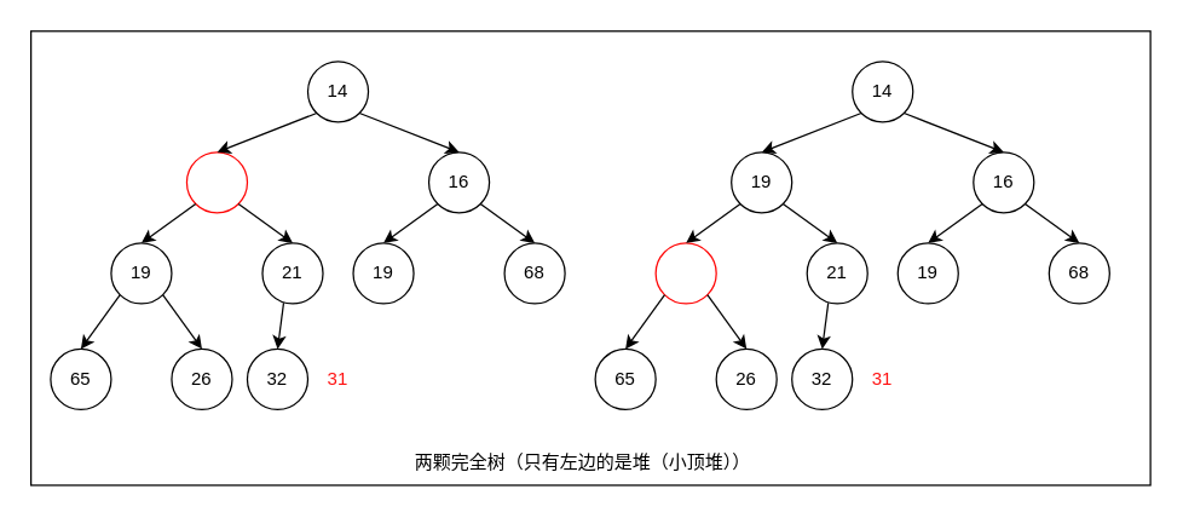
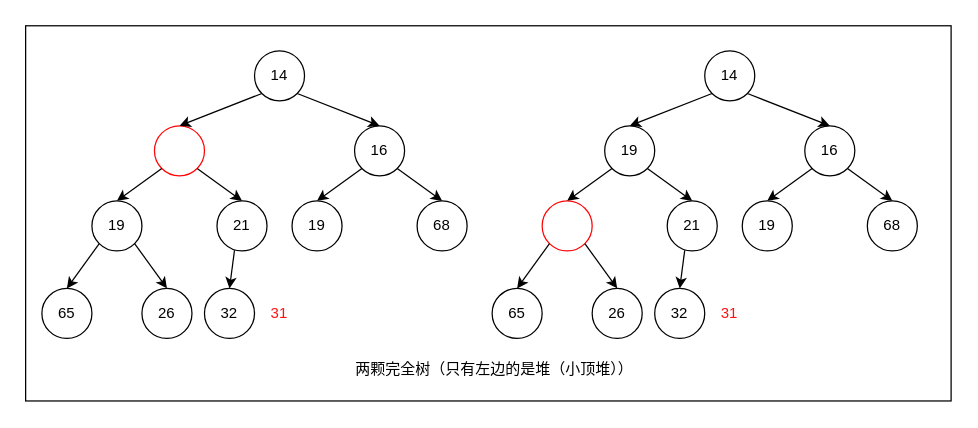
  <mxCell id="0" />
  <mxCell id="1" parent="0" />
  <mxCell id="2" value="" style="rounded=0;whiteSpace=wrap;html=1;strokeColor=#000000;fontColor=#000000;" parent="1" vertex="1"><mxGeometry x="20" y="20" width="740" height="300" as="geometry" /></mxCell>
  <mxCell id="3" value="14" style="ellipse;whiteSpace=wrap;html=1;aspect=fixed;" parent="1" vertex="1"><mxGeometry x="203" y="40" width="40" height="40" as="geometry" /></mxCell>
  <mxCell id="4" value="" style="ellipse;whiteSpace=wrap;html=1;aspect=fixed;strokeColor=#FF0505;" parent="1" vertex="1"><mxGeometry x="123" y="100" width="40" height="40" as="geometry" /></mxCell>
  <mxCell id="5" value="16" style="ellipse;whiteSpace=wrap;html=1;aspect=fixed;" parent="1" vertex="1"><mxGeometry x="283" y="100" width="40" height="40" as="geometry" /></mxCell>
  <mxCell id="6" value="19" style="ellipse;whiteSpace=wrap;html=1;aspect=fixed;" parent="1" vertex="1"><mxGeometry x="73" y="160" width="40" height="40" as="geometry" /></mxCell>
  <mxCell id="7" value="68" style="ellipse;whiteSpace=wrap;html=1;aspect=fixed;" parent="1" vertex="1"><mxGeometry x="333" y="160" width="40" height="40" as="geometry" /></mxCell>
  <mxCell id="8" value="19" style="ellipse;whiteSpace=wrap;html=1;aspect=fixed;" parent="1" vertex="1"><mxGeometry x="233" y="160" width="40" height="40" as="geometry" /></mxCell>
  <mxCell id="9" value="21" style="ellipse;whiteSpace=wrap;html=1;aspect=fixed;" parent="1" vertex="1"><mxGeometry x="173" y="160" width="40" height="40" as="geometry" /></mxCell>
  <mxCell id="10" value="65" style="ellipse;whiteSpace=wrap;html=1;aspect=fixed;" parent="1" vertex="1"><mxGeometry x="33" y="230" width="40" height="40" as="geometry" /></mxCell>
  <mxCell id="11" value="32" style="ellipse;whiteSpace=wrap;html=1;aspect=fixed;" parent="1" vertex="1"><mxGeometry x="163" y="230" width="40" height="40" as="geometry" /></mxCell>
  <mxCell id="12" value="26" style="ellipse;whiteSpace=wrap;html=1;aspect=fixed;" parent="1" vertex="1"><mxGeometry x="113" y="230" width="40" height="40" as="geometry" /></mxCell>
  <mxCell id="13" value="" style="endArrow=classic;html=1;rounded=0;entryX=0.5;entryY=0;entryDx=0;entryDy=0;exitX=0;exitY=1;exitDx=0;exitDy=0;" parent="1" source="3" target="4" edge="1"><mxGeometry width="50" height="50" relative="1" as="geometry"><mxPoint x="203" y="100" as="sourcePoint" /><mxPoint x="313" y="190" as="targetPoint" /></mxGeometry></mxCell>
  <mxCell id="14" value="" style="endArrow=classic;html=1;rounded=0;entryX=0.5;entryY=0;entryDx=0;entryDy=0;exitX=1;exitY=1;exitDx=0;exitDy=0;" parent="1" source="3" target="5" edge="1"><mxGeometry width="50" height="50" relative="1" as="geometry"><mxPoint x="293" y="60" as="sourcePoint" /><mxPoint x="167" y="116" as="targetPoint" /></mxGeometry></mxCell>
  <mxCell id="15" value="" style="endArrow=classic;html=1;rounded=0;entryX=0.5;entryY=0;entryDx=0;entryDy=0;exitX=0;exitY=1;exitDx=0;exitDy=0;" parent="1" source="4" target="6" edge="1"><mxGeometry width="50" height="50" relative="1" as="geometry"><mxPoint x="219" y="84" as="sourcePoint" /><mxPoint x="167" y="116" as="targetPoint" /></mxGeometry></mxCell>
  <mxCell id="16" value="" style="endArrow=classic;html=1;rounded=0;entryX=0.5;entryY=0;entryDx=0;entryDy=0;exitX=1;exitY=1;exitDx=0;exitDy=0;" parent="1" source="4" target="9" edge="1"><mxGeometry width="50" height="50" relative="1" as="geometry"><mxPoint x="139" y="144" as="sourcePoint" /><mxPoint x="117" y="176" as="targetPoint" /></mxGeometry></mxCell>
  <mxCell id="17" value="" style="endArrow=classic;html=1;rounded=0;entryX=0.5;entryY=0;entryDx=0;entryDy=0;exitX=0;exitY=1;exitDx=0;exitDy=0;" parent="1" source="6" target="10" edge="1"><mxGeometry width="50" height="50" relative="1" as="geometry"><mxPoint x="139" y="144" as="sourcePoint" /><mxPoint x="117" y="176" as="targetPoint" /></mxGeometry></mxCell>
  <mxCell id="18" value="" style="endArrow=classic;html=1;rounded=0;entryX=0.5;entryY=0;entryDx=0;entryDy=0;exitX=1;exitY=1;exitDx=0;exitDy=0;" parent="1" source="6" target="12" edge="1"><mxGeometry width="50" height="50" relative="1" as="geometry"><mxPoint x="89" y="204" as="sourcePoint" /><mxPoint x="63" y="240" as="targetPoint" /></mxGeometry></mxCell>
  <mxCell id="19" value="" style="endArrow=classic;html=1;rounded=0;entryX=0.5;entryY=0;entryDx=0;entryDy=0;exitX=0.35;exitY=0.988;exitDx=0;exitDy=0;exitPerimeter=0;" parent="1" source="9" target="11" edge="1"><mxGeometry width="50" height="50" relative="1" as="geometry"><mxPoint x="117" y="204" as="sourcePoint" /><mxPoint x="143" y="240" as="targetPoint" /></mxGeometry></mxCell>
  <mxCell id="20" value="" style="endArrow=classic;html=1;rounded=0;entryX=0.5;entryY=0;entryDx=0;entryDy=0;exitX=0;exitY=1;exitDx=0;exitDy=0;" parent="1" source="5" target="8" edge="1"><mxGeometry width="50" height="50" relative="1" as="geometry"><mxPoint x="197" y="210" as="sourcePoint" /><mxPoint x="193" y="240" as="targetPoint" /></mxGeometry></mxCell>
  <mxCell id="21" value="" style="endArrow=classic;html=1;rounded=0;entryX=0.5;entryY=0;entryDx=0;entryDy=0;exitX=1;exitY=1;exitDx=0;exitDy=0;" parent="1" source="5" target="7" edge="1"><mxGeometry width="50" height="50" relative="1" as="geometry"><mxPoint x="299" y="144" as="sourcePoint" /><mxPoint x="263" y="170" as="targetPoint" /></mxGeometry></mxCell>
- <mxCell id="22" value="两颗完全树（只有左边的是堆（小顶堆））" style="text;html=1;strokeColor=none;fillColor=none;align=center;verticalAlign=middle;whiteSpace=wrap;rounded=0;fontColor=#000000;" parent="1" vertex="1"><mxGeometry x="250" y="290" width="270" height="30" as="geometry" /></mxCell>
+ <mxCell id="22" value="两颗完全树（只有左边的是堆（小顶堆））" style="text;html=1;strokeColor=none;fillColor=none;align=center;verticalAlign=middle;whiteSpace=wrap;rounded=0;fontColor=#000000;" parent="1" vertex="1"><mxGeometry x="260" y="280" width="270" height="30" as="geometry" /></mxCell>
  <mxCell id="23" value="31" style="text;html=1;strokeColor=none;fillColor=none;align=center;verticalAlign=middle;whiteSpace=wrap;rounded=0;fontColor=#FF1212;" vertex="1" parent="1"><mxGeometry x="193" y="235" width="60" height="30" as="geometry" /></mxCell>
  <mxCell id="24" value="14" style="ellipse;whiteSpace=wrap;html=1;aspect=fixed;" vertex="1" parent="1"><mxGeometry x="563" y="40" width="40" height="40" as="geometry" /></mxCell>
  <mxCell id="25" value="19" style="ellipse;whiteSpace=wrap;html=1;aspect=fixed;strokeColor=#000000;" vertex="1" parent="1"><mxGeometry x="483" y="100" width="40" height="40" as="geometry" /></mxCell>
  <mxCell id="26" value="16" style="ellipse;whiteSpace=wrap;html=1;aspect=fixed;" vertex="1" parent="1"><mxGeometry x="643" y="100" width="40" height="40" as="geometry" /></mxCell>
  <mxCell id="27" value="" style="ellipse;whiteSpace=wrap;html=1;aspect=fixed;strokeColor=#FF0505;" vertex="1" parent="1"><mxGeometry x="433" y="160" width="40" height="40" as="geometry" /></mxCell>
  <mxCell id="28" value="68" style="ellipse;whiteSpace=wrap;html=1;aspect=fixed;" vertex="1" parent="1"><mxGeometry x="693" y="160" width="40" height="40" as="geometry" /></mxCell>
  <mxCell id="29" value="19" style="ellipse;whiteSpace=wrap;html=1;aspect=fixed;" vertex="1" parent="1"><mxGeometry x="593" y="160" width="40" height="40" as="geometry" /></mxCell>
  <mxCell id="30" value="21" style="ellipse;whiteSpace=wrap;html=1;aspect=fixed;" vertex="1" parent="1"><mxGeometry x="533" y="160" width="40" height="40" as="geometry" /></mxCell>
  <mxCell id="31" value="65" style="ellipse;whiteSpace=wrap;html=1;aspect=fixed;" vertex="1" parent="1"><mxGeometry x="393" y="230" width="40" height="40" as="geometry" /></mxCell>
  <mxCell id="32" value="32" style="ellipse;whiteSpace=wrap;html=1;aspect=fixed;" vertex="1" parent="1"><mxGeometry x="523" y="230" width="40" height="40" as="geometry" /></mxCell>
  <mxCell id="33" value="26" style="ellipse;whiteSpace=wrap;html=1;aspect=fixed;" vertex="1" parent="1"><mxGeometry x="473" y="230" width="40" height="40" as="geometry" /></mxCell>
  <mxCell id="34" value="" style="endArrow=classic;html=1;rounded=0;entryX=0.5;entryY=0;entryDx=0;entryDy=0;exitX=0;exitY=1;exitDx=0;exitDy=0;" edge="1" parent="1" source="24" target="25"><mxGeometry width="50" height="50" relative="1" as="geometry"><mxPoint x="563" y="100" as="sourcePoint" /><mxPoint x="673" y="190" as="targetPoint" /></mxGeometry></mxCell>
  <mxCell id="35" value="" style="endArrow=classic;html=1;rounded=0;entryX=0.5;entryY=0;entryDx=0;entryDy=0;exitX=1;exitY=1;exitDx=0;exitDy=0;" edge="1" parent="1" source="24" target="26"><mxGeometry width="50" height="50" relative="1" as="geometry"><mxPoint x="653" y="60" as="sourcePoint" /><mxPoint x="527" y="116" as="targetPoint" /></mxGeometry></mxCell>
  <mxCell id="36" value="" style="endArrow=classic;html=1;rounded=0;entryX=0.5;entryY=0;entryDx=0;entryDy=0;exitX=0;exitY=1;exitDx=0;exitDy=0;" edge="1" parent="1" source="25" target="27"><mxGeometry width="50" height="50" relative="1" as="geometry"><mxPoint x="579" y="84" as="sourcePoint" /><mxPoint x="527" y="116" as="targetPoint" /></mxGeometry></mxCell>
  <mxCell id="37" value="" style="endArrow=classic;html=1;rounded=0;entryX=0.5;entryY=0;entryDx=0;entryDy=0;exitX=1;exitY=1;exitDx=0;exitDy=0;" edge="1" parent="1" source="25" target="30"><mxGeometry width="50" height="50" relative="1" as="geometry"><mxPoint x="499" y="144" as="sourcePoint" /><mxPoint x="477" y="176" as="targetPoint" /></mxGeometry></mxCell>
  <mxCell id="38" value="" style="endArrow=classic;html=1;rounded=0;entryX=0.5;entryY=0;entryDx=0;entryDy=0;exitX=0;exitY=1;exitDx=0;exitDy=0;" edge="1" parent="1" source="27" target="31"><mxGeometry width="50" height="50" relative="1" as="geometry"><mxPoint x="499" y="144" as="sourcePoint" /><mxPoint x="477" y="176" as="targetPoint" /></mxGeometry></mxCell>
  <mxCell id="39" value="" style="endArrow=classic;html=1;rounded=0;entryX=0.5;entryY=0;entryDx=0;entryDy=0;exitX=1;exitY=1;exitDx=0;exitDy=0;" edge="1" parent="1" source="27" target="33"><mxGeometry width="50" height="50" relative="1" as="geometry"><mxPoint x="449" y="204" as="sourcePoint" /><mxPoint x="423" y="240" as="targetPoint" /></mxGeometry></mxCell>
  <mxCell id="40" value="" style="endArrow=classic;html=1;rounded=0;entryX=0.5;entryY=0;entryDx=0;entryDy=0;exitX=0.35;exitY=0.988;exitDx=0;exitDy=0;exitPerimeter=0;" edge="1" parent="1" source="30" target="32"><mxGeometry width="50" height="50" relative="1" as="geometry"><mxPoint x="477" y="204" as="sourcePoint" /><mxPoint x="503" y="240" as="targetPoint" /></mxGeometry></mxCell>
  <mxCell id="41" value="" style="endArrow=classic;html=1;rounded=0;entryX=0.5;entryY=0;entryDx=0;entryDy=0;exitX=0;exitY=1;exitDx=0;exitDy=0;" edge="1" parent="1" source="26" target="29"><mxGeometry width="50" height="50" relative="1" as="geometry"><mxPoint x="557" y="210" as="sourcePoint" /><mxPoint x="553" y="240" as="targetPoint" /></mxGeometry></mxCell>
  <mxCell id="42" value="" style="endArrow=classic;html=1;rounded=0;entryX=0.5;entryY=0;entryDx=0;entryDy=0;exitX=1;exitY=1;exitDx=0;exitDy=0;" edge="1" parent="1" source="26" target="28"><mxGeometry width="50" height="50" relative="1" as="geometry"><mxPoint x="659" y="144" as="sourcePoint" /><mxPoint x="623" y="170" as="targetPoint" /></mxGeometry></mxCell>
  <mxCell id="43" value="31" style="text;html=1;strokeColor=none;fillColor=none;align=center;verticalAlign=middle;whiteSpace=wrap;rounded=0;fontColor=#FF1212;" vertex="1" parent="1"><mxGeometry x="553" y="235" width="60" height="30" as="geometry" /></mxCell>
